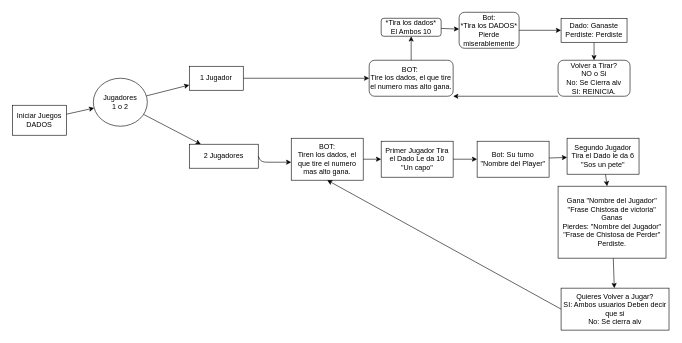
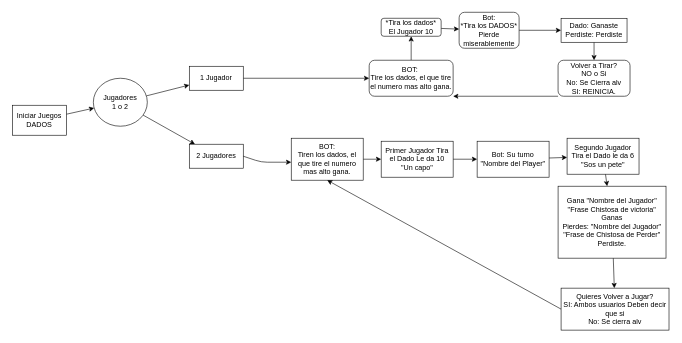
  <mxCell id="0" />
  <mxCell id="1" parent="0" />
  <mxCell id="2" value="" style="edgeStyle=none;html=1;" edge="1" parent="1" source="3" target="6"><mxGeometry relative="1" as="geometry" /></mxCell>
  <mxCell id="3" value="Iniciar Juegos&lt;br&gt;DADOS&lt;br&gt;" style="whiteSpace=wrap;html=1;" vertex="1" parent="1"><mxGeometry x="20" y="175" width="90" height="50" as="geometry" /></mxCell>
  <mxCell id="4" value="" style="edgeStyle=none;html=1;" edge="1" parent="1" source="6" target="8"><mxGeometry relative="1" as="geometry" /></mxCell>
  <mxCell id="5" value="" style="edgeStyle=none;html=1;" edge="1" parent="1" source="6" target="9"><mxGeometry relative="1" as="geometry" /></mxCell>
  <mxCell id="6" value="Jugadores&lt;br&gt;1 o 2" style="ellipse;whiteSpace=wrap;html=1;" vertex="1" parent="1"><mxGeometry x="155" y="130" width="90" height="80" as="geometry" /></mxCell>
  <mxCell id="7" style="edgeStyle=none;html=1;entryX=0;entryY=0.5;entryDx=0;entryDy=0;" edge="1" parent="1" source="8" target="11"><mxGeometry relative="1" as="geometry" /></mxCell>
  <mxCell id="8" value="1 Jugador" style="whiteSpace=wrap;html=1;" vertex="1" parent="1"><mxGeometry x="315" y="110" width="90" height="40" as="geometry" /></mxCell>
- <mxCell id="9" value="2 Jugadores&lt;br&gt;" style="whiteSpace=wrap;html=1;" vertex="1" parent="1"><mxGeometry x="315" y="240" width="115" height="40" as="geometry" /></mxCell>
+ <mxCell id="9" value="2 Jugadores&lt;br&gt;" style="whiteSpace=wrap;html=1;" vertex="1" parent="1"><mxGeometry x="315" y="240" width="90" height="40" as="geometry" /></mxCell>
  <mxCell id="10" value="" style="edgeStyle=none;html=1;" edge="1" parent="1" source="11" target="13"><mxGeometry relative="1" as="geometry" /></mxCell>
  <mxCell id="11" value="BOT:&amp;nbsp;&lt;br&gt;Tire los dados, el que tire el numero mas alto gana." style="rounded=1;whiteSpace=wrap;html=1;" vertex="1" parent="1"><mxGeometry x="615" y="100" width="140" height="60" as="geometry" /></mxCell>
  <mxCell id="12" value="" style="edgeStyle=none;html=1;" edge="1" parent="1" source="13" target="16"><mxGeometry relative="1" as="geometry" /></mxCell>
- <mxCell id="13" value="*Tira los dados*&lt;br&gt;El Ambos 10" style="whiteSpace=wrap;html=1;rounded=1;" vertex="1" parent="1"><mxGeometry x="635" y="30" width="100" height="30" as="geometry" /></mxCell>
+ <mxCell id="13" value="*Tira los dados*&lt;br&gt;El Jugador 10" style="whiteSpace=wrap;html=1;rounded=1;" vertex="1" parent="1"><mxGeometry x="635" y="30" width="100" height="30" as="geometry" /></mxCell>
  <mxCell id="14" value="" style="edgeStyle=none;html=1;" edge="1" parent="1" source="16"><mxGeometry relative="1" as="geometry"><mxPoint x="855" y="70" as="targetPoint" /></mxGeometry></mxCell>
  <mxCell id="15" style="edgeStyle=none;html=1;exitX=1;exitY=0.5;exitDx=0;exitDy=0;" edge="1" parent="1" source="16" target="20"><mxGeometry relative="1" as="geometry" /></mxCell>
  <mxCell id="16" value="Bot:&lt;br&gt;*Tira los DADOS*&lt;br&gt;Pierde miserablemente" style="whiteSpace=wrap;html=1;rounded=1;" vertex="1" parent="1"><mxGeometry x="765" y="20" width="100" height="60" as="geometry" /></mxCell>
  <mxCell id="17" style="edgeStyle=none;html=1;exitX=0;exitY=1;exitDx=0;exitDy=0;entryX=1;entryY=1;entryDx=0;entryDy=0;" edge="1" parent="1" source="18" target="11"><mxGeometry relative="1" as="geometry" /></mxCell>
  <mxCell id="18" value="Volver a Tirar?&lt;br&gt;NO o Si&lt;br&gt;No: Se Cierra alv&lt;br&gt;SI: REINICIA." style="whiteSpace=wrap;html=1;rounded=1;" vertex="1" parent="1"><mxGeometry x="930" y="100" width="120" height="60" as="geometry" /></mxCell>
  <mxCell id="19" style="edgeStyle=none;html=1;exitX=0.5;exitY=1;exitDx=0;exitDy=0;" edge="1" parent="1" source="20" target="18"><mxGeometry relative="1" as="geometry" /></mxCell>
  <mxCell id="20" value="Dado: Ganaste&lt;br&gt;Perdiste: Perdiste&lt;br&gt;" style="whiteSpace=wrap;html=1;" vertex="1" parent="1"><mxGeometry x="935" y="30" width="110" height="40" as="geometry" /></mxCell>
  <mxCell id="21" style="edgeStyle=none;html=1;exitX=1;exitY=0.5;exitDx=0;exitDy=0;" edge="1" parent="1" source="9"><mxGeometry relative="1" as="geometry"><mxPoint x="415" y="280" as="sourcePoint" /><mxPoint x="485" y="270" as="targetPoint" /><Array as="points"><mxPoint x="435" y="270" /></Array></mxGeometry></mxCell>
  <mxCell id="22" value="" style="edgeStyle=none;html=1;" edge="1" parent="1" source="23" target="25"><mxGeometry relative="1" as="geometry" /></mxCell>
  <mxCell id="23" value="BOT:&lt;br&gt;Tiren los dados, el que tire el numero mas alto gana." style="whiteSpace=wrap;html=1;" vertex="1" parent="1"><mxGeometry x="485" y="230" width="120" height="70" as="geometry" /></mxCell>
  <mxCell id="24" value="" style="edgeStyle=none;html=1;" edge="1" parent="1" source="25" target="27"><mxGeometry relative="1" as="geometry" /></mxCell>
  <mxCell id="25" value="Primer Jugador Tira el Dado Le da 10&lt;br&gt;&quot;Un capo&quot;" style="whiteSpace=wrap;html=1;" vertex="1" parent="1"><mxGeometry x="635" y="235" width="120" height="60" as="geometry" /></mxCell>
  <mxCell id="26" value="" style="edgeStyle=none;html=1;" edge="1" parent="1" source="27" target="29"><mxGeometry relative="1" as="geometry" /></mxCell>
  <mxCell id="27" value="Bot: Su turno &quot;Nombre del Player&quot;&lt;br&gt;" style="whiteSpace=wrap;html=1;" vertex="1" parent="1"><mxGeometry x="795" y="235" width="120" height="60" as="geometry" /></mxCell>
  <mxCell id="28" value="" style="edgeStyle=none;html=1;" edge="1" parent="1" source="29" target="31"><mxGeometry relative="1" as="geometry" /></mxCell>
  <mxCell id="29" value="Segundo Jugador Tira el Dado le da 6&lt;br&gt;&quot;Sos un pete&quot;" style="whiteSpace=wrap;html=1;" vertex="1" parent="1"><mxGeometry x="945" y="230" width="120" height="60" as="geometry" /></mxCell>
  <mxCell id="30" value="" style="edgeStyle=none;html=1;" edge="1" parent="1" source="31" target="33"><mxGeometry relative="1" as="geometry" /></mxCell>
  <mxCell id="31" value="Gana &quot;Nombre del Jugador&quot; &quot;Frase Chistosa de victoria&quot; Ganas&lt;br&gt;Pierdes: &quot;Nombre del Jugador&quot; &quot;Frase de Chistosa de Perder&quot;&lt;br&gt;Perdiste." style="whiteSpace=wrap;html=1;" vertex="1" parent="1"><mxGeometry x="930" y="310" width="180" height="120" as="geometry" /></mxCell>
  <mxCell id="32" style="edgeStyle=none;html=1;exitX=0;exitY=0.5;exitDx=0;exitDy=0;entryX=0.5;entryY=1;entryDx=0;entryDy=0;" edge="1" parent="1" source="33" target="23"><mxGeometry relative="1" as="geometry" /></mxCell>
  <mxCell id="33" value="Quieres Volver a Jugar?&lt;br&gt;SI: Ambos usuarios Deben decir que si&lt;br&gt;No: Se cierra&amp;nbsp;alv" style="whiteSpace=wrap;html=1;" vertex="1" parent="1"><mxGeometry x="935" y="480" width="180" height="70" as="geometry" /></mxCell>
